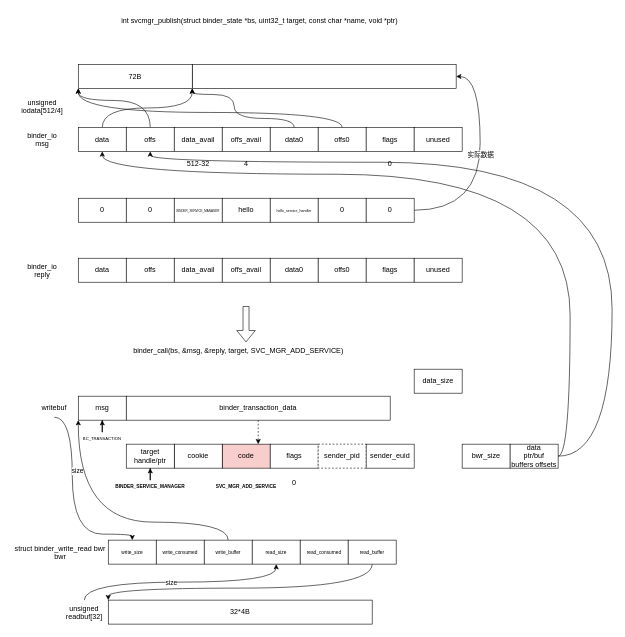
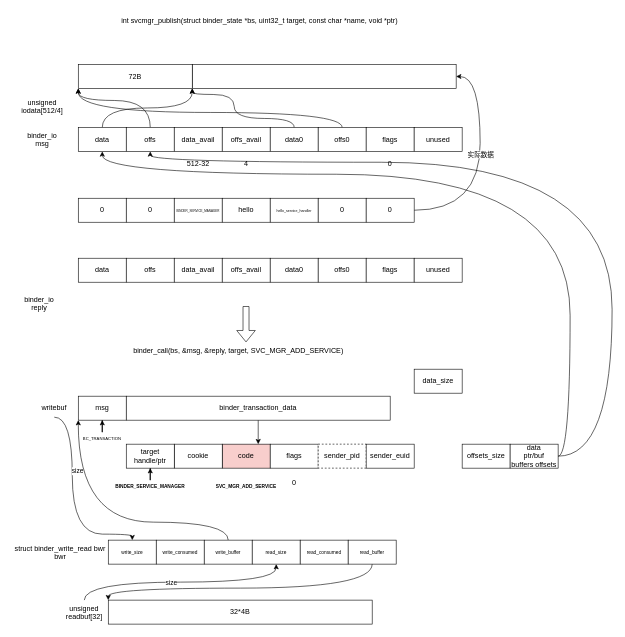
  <mxCell id="0" />
  <mxCell id="1" parent="0" />
  <mxCell id="2" value="unsigned&#10;iodata[512/4]" style="text;whiteSpace=wrap;align=center;" parent="1" vertex="1"><mxGeometry x="30" y="157" width="80" height="40" as="geometry" /></mxCell>
  <mxCell id="3" value="int svcmgr_publish(struct binder_state *bs, uint32_t target, const char *name, void *ptr)" style="text;whiteSpace=wrap;" parent="1" vertex="1"><mxGeometry x="200" width="490" height="40" as="geometry" y="20" /></mxCell>
  <mxCell id="4" value="binder_io&#10;msg" style="text;whiteSpace=wrap;align=center;" parent="1" vertex="1"><mxGeometry x="30" y="212" width="80" height="40" as="geometry" /></mxCell>
  <mxCell id="5" style="edgeStyle=orthogonalEdgeStyle;rounded=0;orthogonalLoop=1;jettySize=auto;html=1;entryX=1;entryY=1;entryDx=0;entryDy=0;curved=1;" parent="1" source="6" target="18" edge="1"><mxGeometry relative="1" as="geometry" /></mxCell>
  <mxCell id="6" value="data" style="rounded=0;whiteSpace=wrap;html=1;" parent="1" vertex="1"><mxGeometry x="130" y="212" width="80" height="40" as="geometry" /></mxCell>
  <mxCell id="7" style="edgeStyle=orthogonalEdgeStyle;rounded=0;orthogonalLoop=1;jettySize=auto;html=1;entryX=0;entryY=1;entryDx=0;entryDy=0;curved=1;" parent="1" source="8" target="18" edge="1"><mxGeometry relative="1" as="geometry"><Array as="points"><mxPoint x="250" y="167" /><mxPoint x="130" y="167" /></Array></mxGeometry></mxCell>
  <mxCell id="8" value="offs" style="rounded=0;whiteSpace=wrap;html=1;" parent="1" vertex="1"><mxGeometry x="210" y="212" width="80" height="40" as="geometry" /></mxCell>
  <mxCell id="9" value="data_avail" style="rounded=0;whiteSpace=wrap;html=1;" parent="1" vertex="1"><mxGeometry x="290" y="212" width="80" height="40" as="geometry" /></mxCell>
  <mxCell id="10" value="offs_avail" style="rounded=0;whiteSpace=wrap;html=1;" parent="1" vertex="1"><mxGeometry x="370" y="212" width="80" height="40" as="geometry" /></mxCell>
  <mxCell id="11" style="edgeStyle=orthogonalEdgeStyle;rounded=0;orthogonalLoop=1;jettySize=auto;html=1;curved=1;entryX=1;entryY=1;entryDx=0;entryDy=0;" parent="1" source="12" target="18" edge="1"><mxGeometry relative="1" as="geometry"><mxPoint x="320" y="157" as="targetPoint" /><Array as="points"><mxPoint x="490" y="197" /><mxPoint x="390" y="197" /><mxPoint x="390" y="157" /><mxPoint x="320" y="157" /></Array></mxGeometry></mxCell>
  <mxCell id="12" value="data0" style="rounded=0;whiteSpace=wrap;html=1;" parent="1" vertex="1"><mxGeometry x="450" y="212" width="80" height="40" as="geometry" /></mxCell>
  <mxCell id="13" style="edgeStyle=orthogonalEdgeStyle;rounded=0;orthogonalLoop=1;jettySize=auto;html=1;entryX=0;entryY=1;entryDx=0;entryDy=0;curved=1;" parent="1" source="14" target="18" edge="1"><mxGeometry relative="1" as="geometry"><Array as="points"><mxPoint x="570" y="187" /><mxPoint x="130" y="187" /></Array></mxGeometry></mxCell>
  <mxCell id="14" value="offs0" style="rounded=0;whiteSpace=wrap;html=1;" parent="1" vertex="1"><mxGeometry x="530" y="212" width="80" height="40" as="geometry" /></mxCell>
  <mxCell id="15" value="flags" style="rounded=0;whiteSpace=wrap;html=1;" parent="1" vertex="1"><mxGeometry x="610" y="212" width="80" height="40" as="geometry" /></mxCell>
  <mxCell id="16" value="unused" style="rounded=0;whiteSpace=wrap;html=1;" parent="1" vertex="1"><mxGeometry x="690" y="212" width="80" height="40" as="geometry" /></mxCell>
  <mxCell id="17" value="" style="rounded=0;whiteSpace=wrap;html=1;" parent="1" vertex="1"><mxGeometry x="320" y="107" width="440" height="40" as="geometry" /></mxCell>
  <mxCell id="18" value="72B" style="rounded=0;whiteSpace=wrap;html=1;" parent="1" vertex="1"><mxGeometry x="130" y="107" width="190" height="40" as="geometry" /></mxCell>
  <mxCell id="19" value="512-32" style="text;html=1;align=center;verticalAlign=middle;whiteSpace=wrap;rounded=0;" parent="1" vertex="1"><mxGeometry x="300" y="257" width="60" height="30" as="geometry" /></mxCell>
  <mxCell id="20" value="4" style="text;html=1;align=center;verticalAlign=middle;whiteSpace=wrap;rounded=0;" parent="1" vertex="1"><mxGeometry x="380" y="257" width="60" height="30" as="geometry" /></mxCell>
  <mxCell id="21" value="0" style="text;html=1;align=center;verticalAlign=middle;whiteSpace=wrap;rounded=0;" parent="1" vertex="1"><mxGeometry x="620" y="257" width="60" height="30" as="geometry" /></mxCell>
  <mxCell id="22" value="0" style="rounded=0;whiteSpace=wrap;html=1;" parent="1" vertex="1"><mxGeometry x="130" y="330" width="80" height="40" as="geometry" /></mxCell>
  <mxCell id="23" value="0" style="rounded=0;whiteSpace=wrap;html=1;" parent="1" vertex="1"><mxGeometry x="210" y="330" width="80" height="40" as="geometry" /></mxCell>
  <mxCell id="24" value="&lt;span style=&quot;font-size: 5px; text-align: left;&quot;&gt;BINDER_SERVICE_MANAGER&lt;/span&gt;" style="rounded=0;whiteSpace=wrap;html=1;" parent="1" vertex="1"><mxGeometry x="290" y="330" width="80" height="40" as="geometry" /></mxCell>
  <mxCell id="25" value="hello" style="rounded=0;whiteSpace=wrap;html=1;" parent="1" vertex="1"><mxGeometry x="370" y="330" width="80" height="40" as="geometry" /></mxCell>
  <mxCell id="26" value="&lt;span style=&quot;text-align: left; font-size: 6px;&quot;&gt;hello_service_handler&lt;/span&gt;" style="rounded=0;whiteSpace=wrap;html=1;" parent="1" vertex="1"><mxGeometry x="450" y="330" width="80" height="40" as="geometry" /></mxCell>
  <mxCell id="27" value="0" style="rounded=0;whiteSpace=wrap;html=1;" parent="1" vertex="1"><mxGeometry x="530" y="330" width="80" height="40" as="geometry" /></mxCell>
  <mxCell id="28" style="edgeStyle=orthogonalEdgeStyle;rounded=0;orthogonalLoop=1;jettySize=auto;html=1;entryX=1;entryY=0.5;entryDx=0;entryDy=0;curved=1;" parent="1" source="30" target="17" edge="1"><mxGeometry relative="1" as="geometry"><Array as="points"><mxPoint x="800" y="350" /><mxPoint x="800" y="127" /></Array></mxGeometry></mxCell>
  <mxCell id="29" value="实际数据" style="edgeLabel;html=1;align=center;verticalAlign=middle;resizable=0;points=[];" parent="28" vertex="1" connectable="0"><mxGeometry x="0.095" relative="1" as="geometry"><mxPoint as="offset" /></mxGeometry></mxCell>
  <mxCell id="30" value="0" style="rounded=0;whiteSpace=wrap;html=1;" parent="1" vertex="1"><mxGeometry x="610" y="330" width="80" height="40" as="geometry" /></mxCell>
- <mxCell id="31" value="binder_io&#10;reply" style="text;whiteSpace=wrap;align=center;" parent="1" vertex="1"><mxGeometry x="30" y="430" width="80" height="40" as="geometry" /></mxCell>
+ <mxCell id="31" value="binder_io&#10;reply" style="text;whiteSpace=wrap;align=center;" parent="1" vertex="1"><mxGeometry x="25" y="485" width="80" height="40" as="geometry" /></mxCell>
  <mxCell id="32" value="data" style="rounded=0;whiteSpace=wrap;html=1;" parent="1" vertex="1"><mxGeometry x="130" y="430" width="80" height="40" as="geometry" /></mxCell>
  <mxCell id="33" value="offs" style="rounded=0;whiteSpace=wrap;html=1;" parent="1" vertex="1"><mxGeometry x="210" y="430" width="80" height="40" as="geometry" /></mxCell>
  <mxCell id="34" value="data_avail" style="rounded=0;whiteSpace=wrap;html=1;" parent="1" vertex="1"><mxGeometry x="290" y="430" width="80" height="40" as="geometry" /></mxCell>
  <mxCell id="35" value="offs_avail" style="rounded=0;whiteSpace=wrap;html=1;" parent="1" vertex="1"><mxGeometry x="370" y="430" width="80" height="40" as="geometry" /></mxCell>
  <mxCell id="36" value="data0" style="rounded=0;whiteSpace=wrap;html=1;" parent="1" vertex="1"><mxGeometry x="450" y="430" width="80" height="40" as="geometry" /></mxCell>
  <mxCell id="37" value="offs0" style="rounded=0;whiteSpace=wrap;html=1;" parent="1" vertex="1"><mxGeometry x="530" y="430" width="80" height="40" as="geometry" /></mxCell>
  <mxCell id="38" value="flags" style="rounded=0;whiteSpace=wrap;html=1;" parent="1" vertex="1"><mxGeometry x="610" y="430" width="80" height="40" as="geometry" /></mxCell>
  <mxCell id="39" value="unused" style="rounded=0;whiteSpace=wrap;html=1;" parent="1" vertex="1"><mxGeometry x="690" y="430" width="80" height="40" as="geometry" /></mxCell>
  <mxCell id="40" value="binder_call(bs, &amp;msg, &amp;reply, target, SVC_MGR_ADD_SERVICE)" style="text;whiteSpace=wrap;" parent="1" vertex="1"><mxGeometry x="220" y="570" width="380" height="40" as="geometry" /></mxCell>
  <mxCell id="41" value="" style="shape=flexArrow;endArrow=classic;html=1;rounded=0;" parent="1" edge="1"><mxGeometry width="50" height="50" relative="1" as="geometry"><mxPoint x="409.66" y="510" as="sourcePoint" /><mxPoint x="409.66" y="570" as="targetPoint" /></mxGeometry></mxCell>
  <mxCell id="42" style="edgeStyle=orthogonalEdgeStyle;rounded=0;orthogonalLoop=1;jettySize=auto;html=1;entryX=0.5;entryY=0;entryDx=0;entryDy=0;curved=1;exitX=0.5;exitY=1;exitDx=0;exitDy=0;" parent="1" source="44" target="70" edge="1"><mxGeometry relative="1" as="geometry"><Array as="points"><mxPoint x="120" y="695" /><mxPoint x="120" y="890" /><mxPoint x="220" y="890" /></Array></mxGeometry></mxCell>
  <mxCell id="43" value="size" style="edgeLabel;html=1;align=center;verticalAlign=middle;resizable=0;points=[];" parent="42" vertex="1" connectable="0"><mxGeometry x="-0.29" y="8" relative="1" as="geometry"><mxPoint as="offset" /></mxGeometry></mxCell>
  <mxCell id="44" value="writebuf" style="text;whiteSpace=wrap;align=center;" parent="1" vertex="1"><mxGeometry x="50" y="665" width="80" height="30" as="geometry" /></mxCell>
  <mxCell id="45" value="msg" style="rounded=0;whiteSpace=wrap;html=1;" parent="1" vertex="1"><mxGeometry x="130" y="660" width="80" height="40" as="geometry" /></mxCell>
- <mxCell id="46" style="edgeStyle=orthogonalEdgeStyle;rounded=0;orthogonalLoop=1;jettySize=auto;html=1;entryX=0.75;entryY=0;entryDx=0;entryDy=0;dashed=1;" parent="1" source="47" target="48" edge="1"><mxGeometry relative="1" as="geometry" /></mxCell>
+ <mxCell id="46" style="edgeStyle=orthogonalEdgeStyle;rounded=0;orthogonalLoop=1;jettySize=auto;html=1;entryX=0.75;entryY=0;entryDx=0;entryDy=0;" parent="1" source="47" target="48" edge="1"><mxGeometry relative="1" as="geometry" /></mxCell>
  <mxCell id="47" value="binder_transaction_data" style="rounded=0;whiteSpace=wrap;html=1;" parent="1" vertex="1"><mxGeometry x="210" y="660" width="440" height="40" as="geometry" /></mxCell>
  <mxCell id="48" value="code" style="rounded=0;whiteSpace=wrap;html=1;fillColor=#f8cecc;" parent="1" vertex="1"><mxGeometry x="370" y="740" width="80" height="40" as="geometry" /></mxCell>
  <mxCell id="49" value="flags" style="rounded=0;whiteSpace=wrap;html=1;" parent="1" vertex="1"><mxGeometry x="450" y="740" width="80" height="40" as="geometry" /></mxCell>
  <mxCell id="50" value="sender_pid" style="rounded=0;whiteSpace=wrap;html=1;dashed=1;" parent="1" vertex="1"><mxGeometry x="530" y="740" width="80" height="40" as="geometry" /></mxCell>
  <mxCell id="51" value="sender_euid" style="rounded=0;whiteSpace=wrap;html=1;" parent="1" vertex="1"><mxGeometry x="610" y="740" width="80" height="40" as="geometry" /></mxCell>
  <mxCell id="52" value="data_size" style="rounded=0;whiteSpace=wrap;html=1;" parent="1" vertex="1"><mxGeometry x="690" y="615" width="80" height="40" as="geometry" /></mxCell>
- <mxCell id="53" value="bwr_size" style="rounded=0;whiteSpace=wrap;html=1;" parent="1" vertex="1"><mxGeometry x="770" y="740" width="80" height="40" as="geometry" /></mxCell>
+ <mxCell id="53" value="offsets_size" style="rounded=0;whiteSpace=wrap;html=1;" parent="1" vertex="1"><mxGeometry x="770" y="740" width="80" height="40" as="geometry" /></mxCell>
  <mxCell id="54" style="edgeStyle=orthogonalEdgeStyle;rounded=0;orthogonalLoop=1;jettySize=auto;html=1;entryX=0.5;entryY=1;entryDx=0;entryDy=0;curved=1;" parent="1" source="56" target="6" edge="1"><mxGeometry relative="1" as="geometry"><mxPoint x="860" y="490" as="targetPoint" /><Array as="points"><mxPoint x="950" y="760" /><mxPoint x="950" y="290" /><mxPoint x="170" y="290" /></Array></mxGeometry></mxCell>
  <mxCell id="55" style="edgeStyle=orthogonalEdgeStyle;rounded=0;orthogonalLoop=1;jettySize=auto;html=1;entryX=0.5;entryY=1;entryDx=0;entryDy=0;curved=1;" parent="1" source="56" target="8" edge="1"><mxGeometry relative="1" as="geometry"><Array as="points"><mxPoint x="1020" y="760" /><mxPoint x="1020" y="270" /><mxPoint x="250" y="270" /></Array></mxGeometry></mxCell>
  <mxCell id="56" value="data&lt;br&gt;ptr/buf&lt;br&gt;buffers offsets" style="rounded=0;whiteSpace=wrap;html=1;" parent="1" vertex="1"><mxGeometry x="850" y="740" width="80" height="40" as="geometry" /></mxCell>
  <mxCell id="57" value="cookie" style="rounded=0;whiteSpace=wrap;html=1;" parent="1" vertex="1"><mxGeometry x="290" y="740" width="80" height="40" as="geometry" /></mxCell>
  <mxCell id="58" value="target&lt;br&gt;handle/ptr" style="rounded=0;whiteSpace=wrap;html=1;" parent="1" vertex="1"><mxGeometry x="210" y="740" width="80" height="40" as="geometry" /></mxCell>
  <mxCell id="59" style="edgeStyle=orthogonalEdgeStyle;rounded=0;orthogonalLoop=1;jettySize=auto;html=1;entryX=0.5;entryY=1;entryDx=0;entryDy=0;curved=1;" parent="1" source="61" target="74" edge="1"><mxGeometry relative="1" as="geometry"><Array as="points"><mxPoint x="140" y="970" /><mxPoint x="460" y="970" /></Array></mxGeometry></mxCell>
  <mxCell id="60" value="size" style="edgeLabel;html=1;align=center;verticalAlign=middle;resizable=0;points=[];" parent="59" vertex="1" connectable="0"><mxGeometry x="-0.082" relative="1" as="geometry"><mxPoint as="offset" /></mxGeometry></mxCell>
  <mxCell id="61" value="unsigned&#10;readbuf[32]" style="text;whiteSpace=wrap;align=center;" parent="1" vertex="1"><mxGeometry x="100" y="1000" width="80" height="40" as="geometry" /></mxCell>
  <mxCell id="62" value="32*4B" style="rounded=0;whiteSpace=wrap;html=1;" parent="1" vertex="1"><mxGeometry x="180" y="1000" width="440" height="40" as="geometry" /></mxCell>
  <mxCell id="63" value="" style="edgeStyle=orthogonalEdgeStyle;rounded=0;orthogonalLoop=1;jettySize=auto;html=1;" parent="1" source="64" target="45" edge="1"><mxGeometry relative="1" as="geometry" /></mxCell>
  <mxCell id="64" value="BC_TRANSACTION" style="text;whiteSpace=wrap;fontSize=7;align=center;" parent="1" vertex="1"><mxGeometry x="120" y="720" width="100" height="30" as="geometry" /></mxCell>
  <mxCell id="65" style="edgeStyle=orthogonalEdgeStyle;rounded=0;orthogonalLoop=1;jettySize=auto;html=1;entryX=0.5;entryY=1;entryDx=0;entryDy=0;" parent="1" source="66" target="58" edge="1"><mxGeometry relative="1" as="geometry" /></mxCell>
  <mxCell id="66" value="BINDER_SERVICE_MANAGER" style="text;whiteSpace=wrap;fontSize=8;align=center;fontStyle=1" parent="1" vertex="1"><mxGeometry x="200" y="800" width="100" height="40" as="geometry" /></mxCell>
  <mxCell id="67" value="SVC_MGR_ADD_SERVICE" style="text;whiteSpace=wrap;fontSize=8;align=center;fontStyle=1" parent="1" vertex="1"><mxGeometry x="360" y="800" width="100" height="40" as="geometry" /></mxCell>
  <mxCell id="68" value="0" style="text;html=1;align=center;verticalAlign=middle;whiteSpace=wrap;rounded=0;" parent="1" vertex="1"><mxGeometry x="460" y="790" width="60" height="30" as="geometry" /></mxCell>
  <mxCell id="69" value="struct binder_write_read bwr bwr&#10;" style="text;whiteSpace=wrap;align=center;" parent="1" vertex="1"><mxGeometry x="20" y="900" width="160" height="40" as="geometry" /></mxCell>
  <mxCell id="70" value="&lt;font style=&quot;font-size: 8px;&quot;&gt;write_size&lt;/font&gt;" style="rounded=0;whiteSpace=wrap;html=1;" parent="1" vertex="1"><mxGeometry x="180" y="900" width="80" height="40" as="geometry" /></mxCell>
  <mxCell id="71" value="&lt;font style=&quot;font-size: 8px;&quot;&gt;write_consumed&lt;/font&gt;" style="rounded=0;whiteSpace=wrap;html=1;" parent="1" vertex="1"><mxGeometry x="260" y="900" width="80" height="40" as="geometry" /></mxCell>
  <mxCell id="72" style="edgeStyle=orthogonalEdgeStyle;rounded=0;orthogonalLoop=1;jettySize=auto;html=1;entryX=0;entryY=1;entryDx=0;entryDy=0;curved=1;" parent="1" source="73" target="45" edge="1"><mxGeometry relative="1" as="geometry"><Array as="points"><mxPoint x="380" y="870" /><mxPoint x="130" y="870" /></Array></mxGeometry></mxCell>
  <mxCell id="73" value="&lt;font style=&quot;font-size: 8px;&quot;&gt;write_buffer&lt;/font&gt;" style="rounded=0;whiteSpace=wrap;html=1;" parent="1" vertex="1"><mxGeometry x="340" y="900" width="80" height="40" as="geometry" /></mxCell>
  <mxCell id="74" value="&lt;font style=&quot;font-size: 8px;&quot;&gt;read_size&lt;/font&gt;" style="rounded=0;whiteSpace=wrap;html=1;" parent="1" vertex="1"><mxGeometry x="420" y="900" width="80" height="40" as="geometry" /></mxCell>
  <mxCell id="75" value="&lt;font style=&quot;font-size: 8px;&quot;&gt;read_consumed&lt;/font&gt;" style="rounded=0;whiteSpace=wrap;html=1;" parent="1" vertex="1"><mxGeometry x="500" y="900" width="80" height="40" as="geometry" /></mxCell>
  <mxCell id="76" style="edgeStyle=orthogonalEdgeStyle;rounded=0;orthogonalLoop=1;jettySize=auto;html=1;entryX=0;entryY=0;entryDx=0;entryDy=0;curved=1;" parent="1" source="77" target="62" edge="1"><mxGeometry relative="1" as="geometry"><Array as="points"><mxPoint x="620" y="980" /><mxPoint x="180" y="980" /></Array></mxGeometry></mxCell>
  <mxCell id="77" value="&lt;font style=&quot;font-size: 8px;&quot;&gt;read_buffer&lt;/font&gt;" style="rounded=0;whiteSpace=wrap;html=1;" parent="1" vertex="1"><mxGeometry x="580" y="900" width="80" height="40" as="geometry" /></mxCell>
